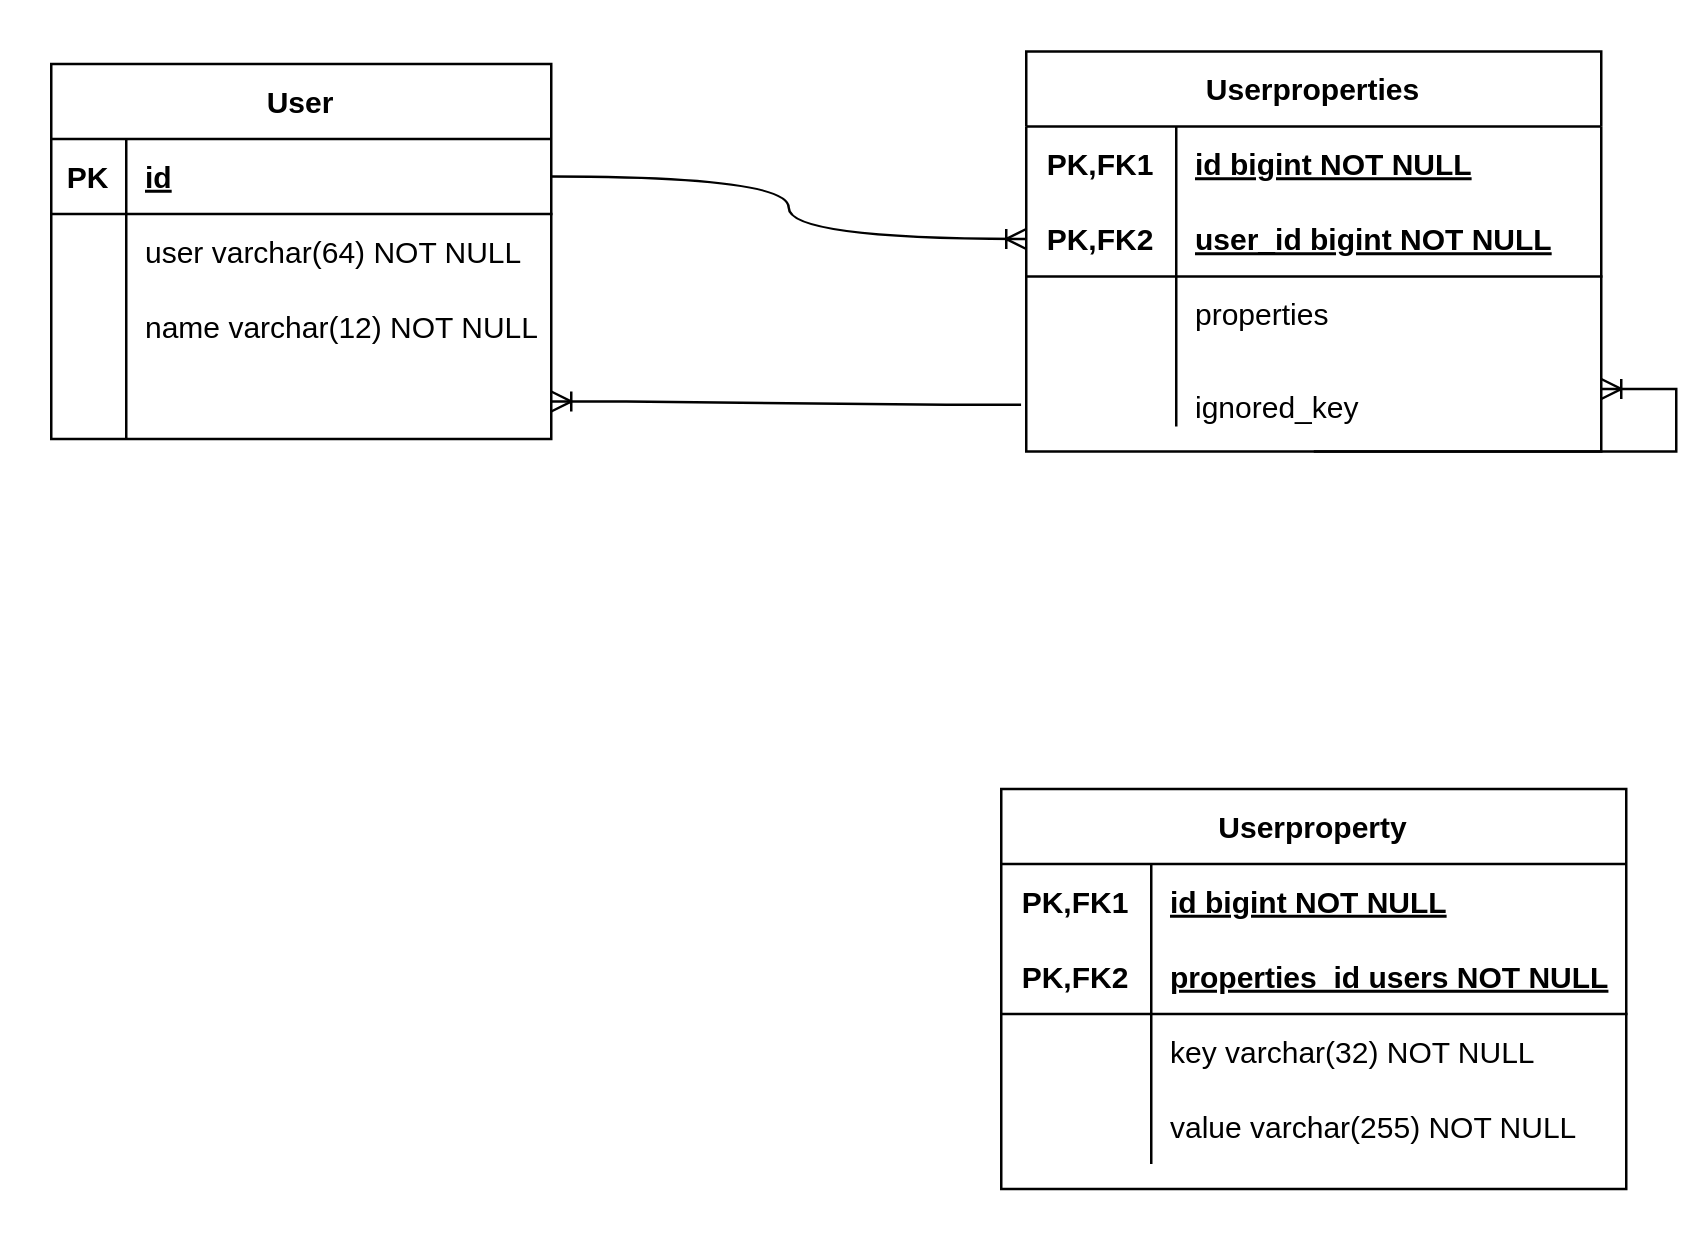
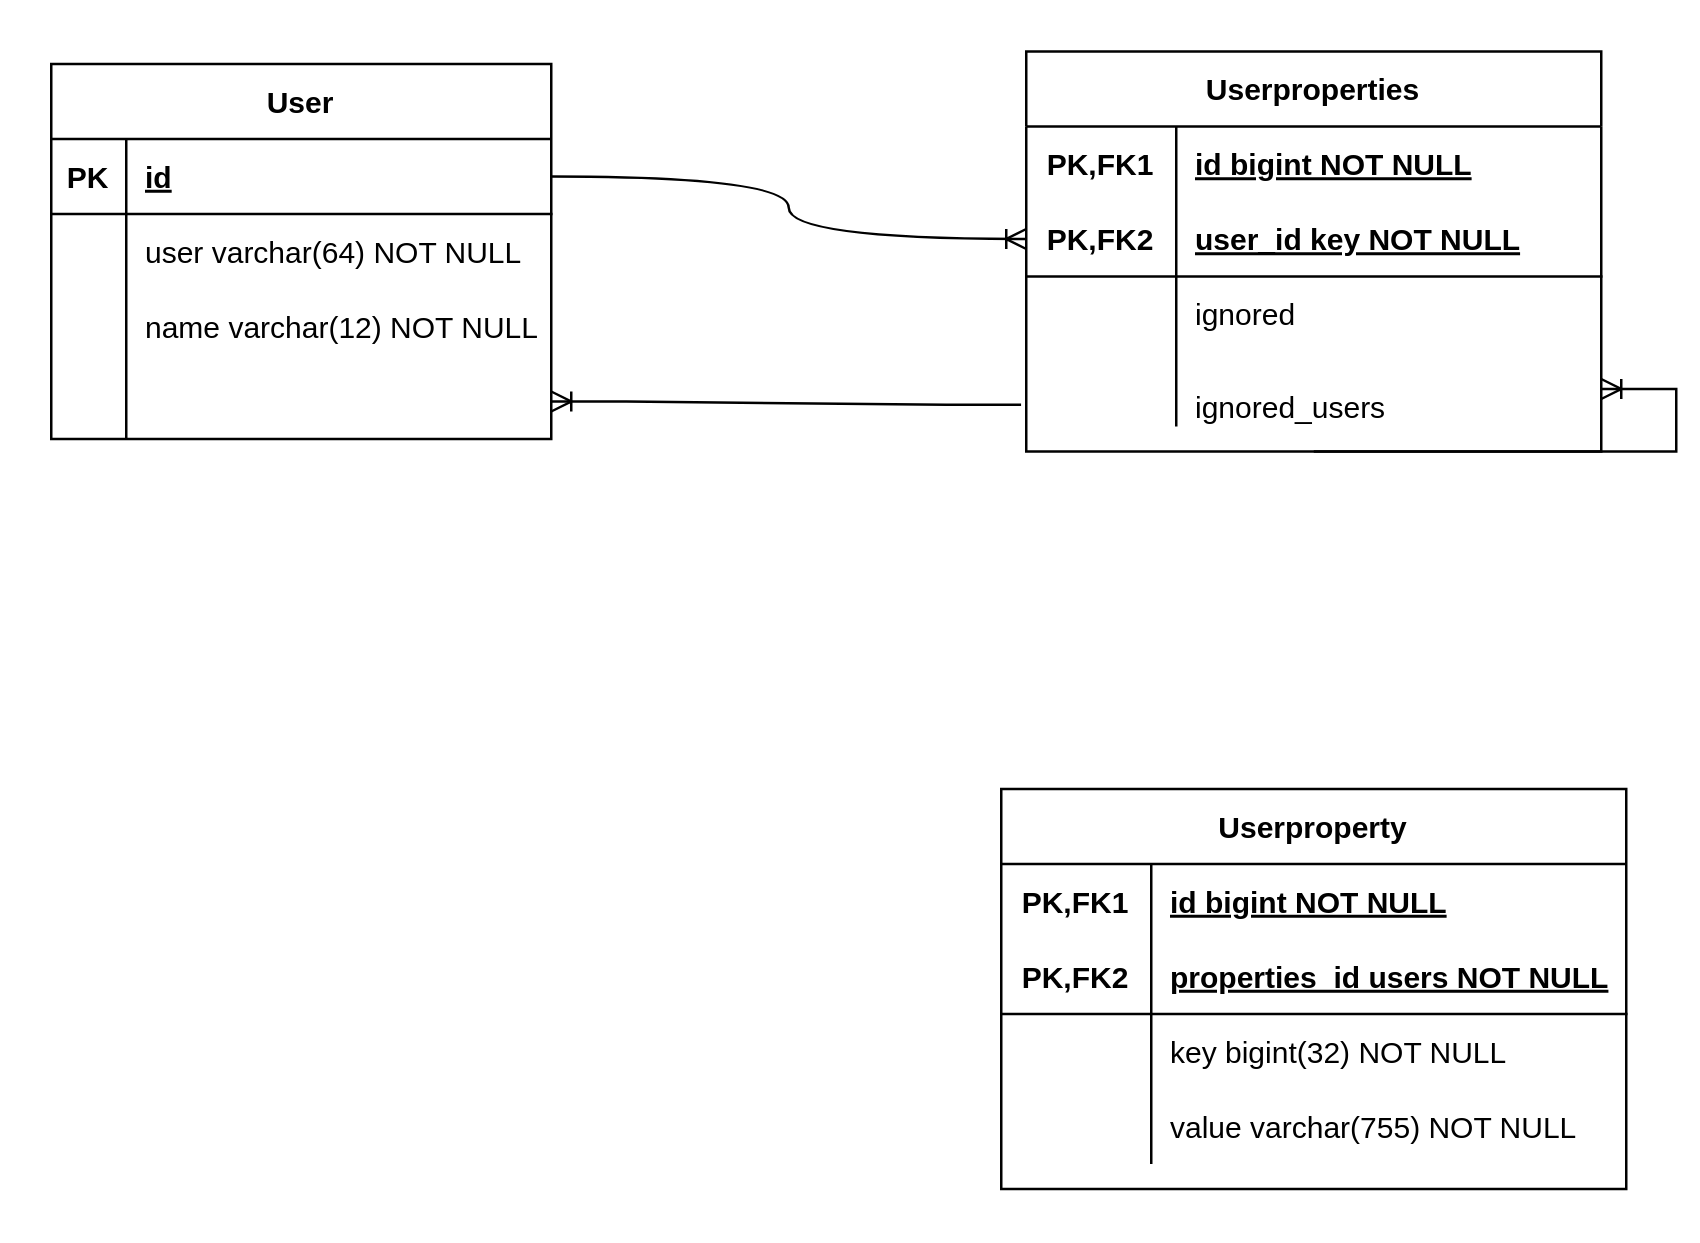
  <mxCell id="0" />
  <mxCell id="1" parent="0" />
  <mxCell id="2" value="User" style="shape=table;startSize=30;container=1;collapsible=1;childLayout=tableLayout;fixedRows=1;rowLines=0;fontStyle=1;align=center;resizeLast=1;" vertex="1" parent="1"><mxGeometry x="20" y="25" width="200" height="150" as="geometry" /></mxCell>
  <mxCell id="3" value="" style="shape=tableRow;horizontal=0;startSize=0;swimlaneHead=0;swimlaneBody=0;fillColor=none;collapsible=0;dropTarget=0;points=[[0,0.5],[1,0.5]];portConstraint=eastwest;top=0;left=0;right=0;bottom=1;" vertex="1" parent="2"><mxGeometry y="30" width="200" height="30" as="geometry" /></mxCell>
  <mxCell id="4" value="PK" style="shape=partialRectangle;connectable=0;fillColor=none;top=0;left=0;bottom=0;right=0;fontStyle=1;overflow=hidden;" vertex="1" parent="3"><mxGeometry width="30" height="30" as="geometry"><mxRectangle width="30" height="30" as="alternateBounds" /></mxGeometry></mxCell>
  <mxCell id="5" value="id" style="shape=partialRectangle;connectable=0;fillColor=none;top=0;left=0;bottom=0;right=0;align=left;spacingLeft=6;fontStyle=5;overflow=hidden;" vertex="1" parent="3"><mxGeometry x="30" width="170" height="30" as="geometry"><mxRectangle width="170" height="30" as="alternateBounds" /></mxGeometry></mxCell>
  <mxCell id="6" value="" style="shape=tableRow;horizontal=0;startSize=0;swimlaneHead=0;swimlaneBody=0;fillColor=none;collapsible=0;dropTarget=0;points=[[0,0.5],[1,0.5]];portConstraint=eastwest;top=0;left=0;right=0;bottom=0;" vertex="1" parent="2"><mxGeometry y="60" width="200" height="30" as="geometry" /></mxCell>
  <mxCell id="7" value="" style="shape=partialRectangle;connectable=0;fillColor=none;top=0;left=0;bottom=0;right=0;editable=1;overflow=hidden;" vertex="1" parent="6"><mxGeometry width="30" height="30" as="geometry"><mxRectangle width="30" height="30" as="alternateBounds" /></mxGeometry></mxCell>
  <mxCell id="8" value="user varchar(64) NOT NULL" style="shape=partialRectangle;connectable=0;fillColor=none;top=0;left=0;bottom=0;right=0;align=left;spacingLeft=6;overflow=hidden;" vertex="1" parent="6"><mxGeometry x="30" width="170" height="30" as="geometry"><mxRectangle width="170" height="30" as="alternateBounds" /></mxGeometry></mxCell>
  <mxCell id="9" value="" style="shape=tableRow;horizontal=0;startSize=0;swimlaneHead=0;swimlaneBody=0;fillColor=none;collapsible=0;dropTarget=0;points=[[0,0.5],[1,0.5]];portConstraint=eastwest;top=0;left=0;right=0;bottom=0;" vertex="1" parent="2"><mxGeometry y="90" width="200" height="30" as="geometry" /></mxCell>
  <mxCell id="10" value="" style="shape=partialRectangle;connectable=0;fillColor=none;top=0;left=0;bottom=0;right=0;editable=1;overflow=hidden;" vertex="1" parent="9"><mxGeometry width="30" height="30" as="geometry"><mxRectangle width="30" height="30" as="alternateBounds" /></mxGeometry></mxCell>
  <mxCell id="11" value="name varchar(12) NOT NULL" style="shape=partialRectangle;connectable=0;fillColor=none;top=0;left=0;bottom=0;right=0;align=left;spacingLeft=6;overflow=hidden;" vertex="1" parent="9"><mxGeometry x="30" width="170" height="30" as="geometry"><mxRectangle width="170" height="30" as="alternateBounds" /></mxGeometry></mxCell>
  <mxCell id="12" value="" style="shape=tableRow;horizontal=0;startSize=0;swimlaneHead=0;swimlaneBody=0;fillColor=none;collapsible=0;dropTarget=0;points=[[0,0.5],[1,0.5]];portConstraint=eastwest;top=0;left=0;right=0;bottom=0;" vertex="1" parent="2"><mxGeometry y="120" width="200" height="30" as="geometry" /></mxCell>
  <mxCell id="13" value="" style="shape=partialRectangle;connectable=0;fillColor=none;top=0;left=0;bottom=0;right=0;editable=1;overflow=hidden;" vertex="1" parent="12"><mxGeometry width="30" height="30" as="geometry"><mxRectangle width="30" height="30" as="alternateBounds" /></mxGeometry></mxCell>
  <mxCell id="14" value="" style="shape=partialRectangle;connectable=0;fillColor=none;top=0;left=0;bottom=0;right=0;align=left;spacingLeft=6;overflow=hidden;" vertex="1" parent="12"><mxGeometry x="30" width="170" height="30" as="geometry"><mxRectangle width="170" height="30" as="alternateBounds" /></mxGeometry></mxCell>
  <mxCell id="15" value="Userproperties" style="shape=table;startSize=30;container=1;collapsible=1;childLayout=tableLayout;fixedRows=1;rowLines=0;fontStyle=1;align=center;resizeLast=1;" vertex="1" parent="1"><mxGeometry x="410" y="20" width="230" height="160" as="geometry" /></mxCell>
  <mxCell id="16" value="" style="shape=tableRow;horizontal=0;startSize=0;swimlaneHead=0;swimlaneBody=0;fillColor=none;collapsible=0;dropTarget=0;points=[[0,0.5],[1,0.5]];portConstraint=eastwest;top=0;left=0;right=0;bottom=0;" vertex="1" parent="15"><mxGeometry y="30" width="230" height="30" as="geometry" /></mxCell>
  <mxCell id="17" value="PK,FK1" style="shape=partialRectangle;connectable=0;fillColor=none;top=0;left=0;bottom=0;right=0;fontStyle=1;overflow=hidden;" vertex="1" parent="16"><mxGeometry width="60" height="30" as="geometry"><mxRectangle width="60" height="30" as="alternateBounds" /></mxGeometry></mxCell>
  <mxCell id="18" value="id bigint NOT NULL" style="shape=partialRectangle;connectable=0;fillColor=none;top=0;left=0;bottom=0;right=0;align=left;spacingLeft=6;fontStyle=5;overflow=hidden;" vertex="1" parent="16"><mxGeometry x="60" width="170" height="30" as="geometry"><mxRectangle width="170" height="30" as="alternateBounds" /></mxGeometry></mxCell>
  <mxCell id="19" value="" style="shape=tableRow;horizontal=0;startSize=0;swimlaneHead=0;swimlaneBody=0;fillColor=none;collapsible=0;dropTarget=0;points=[[0,0.5],[1,0.5]];portConstraint=eastwest;top=0;left=0;right=0;bottom=1;" vertex="1" parent="15"><mxGeometry y="60" width="230" height="30" as="geometry" /></mxCell>
  <mxCell id="20" value="PK,FK2" style="shape=partialRectangle;connectable=0;fillColor=none;top=0;left=0;bottom=0;right=0;fontStyle=1;overflow=hidden;" vertex="1" parent="19"><mxGeometry width="60" height="30" as="geometry"><mxRectangle width="60" height="30" as="alternateBounds" /></mxGeometry></mxCell>
- <mxCell id="21" value="user_id bigint NOT NULL" style="shape=partialRectangle;connectable=0;fillColor=none;top=0;left=0;bottom=0;right=0;align=left;spacingLeft=6;fontStyle=5;overflow=hidden;" vertex="1" parent="19"><mxGeometry x="60" width="170" height="30" as="geometry"><mxRectangle width="170" height="30" as="alternateBounds" /></mxGeometry></mxCell>
+ <mxCell id="21" value="user_id key NOT NULL" style="shape=partialRectangle;connectable=0;fillColor=none;top=0;left=0;bottom=0;right=0;align=left;spacingLeft=6;fontStyle=5;overflow=hidden;" vertex="1" parent="19"><mxGeometry x="60" width="170" height="30" as="geometry"><mxRectangle width="170" height="30" as="alternateBounds" /></mxGeometry></mxCell>
  <mxCell id="22" value="" style="shape=tableRow;horizontal=0;startSize=0;swimlaneHead=0;swimlaneBody=0;fillColor=none;collapsible=0;dropTarget=0;points=[[0,0.5],[1,0.5]];portConstraint=eastwest;top=0;left=0;right=0;bottom=0;" vertex="1" parent="15"><mxGeometry y="90" width="230" height="30" as="geometry" /></mxCell>
  <mxCell id="23" value="" style="shape=partialRectangle;connectable=0;fillColor=none;top=0;left=0;bottom=0;right=0;editable=1;overflow=hidden;" vertex="1" parent="22"><mxGeometry width="60" height="30" as="geometry"><mxRectangle width="60" height="30" as="alternateBounds" /></mxGeometry></mxCell>
- <mxCell id="24" value="properties" style="shape=partialRectangle;connectable=0;fillColor=none;top=0;left=0;bottom=0;right=0;align=left;spacingLeft=6;overflow=hidden;" vertex="1" parent="22"><mxGeometry x="60" width="170" height="30" as="geometry"><mxRectangle width="170" height="30" as="alternateBounds" /></mxGeometry></mxCell>
+ <mxCell id="24" value="ignored" style="shape=partialRectangle;connectable=0;fillColor=none;top=0;left=0;bottom=0;right=0;align=left;spacingLeft=6;overflow=hidden;" vertex="1" parent="22"><mxGeometry x="60" width="170" height="30" as="geometry"><mxRectangle width="170" height="30" as="alternateBounds" /></mxGeometry></mxCell>
  <mxCell id="25" value="" style="shape=tableRow;horizontal=0;startSize=0;swimlaneHead=0;swimlaneBody=0;fillColor=none;collapsible=0;dropTarget=0;points=[[0,0.5],[1,0.5]];portConstraint=eastwest;top=0;left=0;right=0;bottom=0;" vertex="1" parent="15"><mxGeometry y="120" width="230" height="30" as="geometry" /></mxCell>
  <mxCell id="26" value="" style="shape=partialRectangle;connectable=0;fillColor=none;top=0;left=0;bottom=0;right=0;editable=1;overflow=hidden;" vertex="1" parent="25"><mxGeometry width="60" height="30" as="geometry"><mxRectangle width="60" height="30" as="alternateBounds" /></mxGeometry></mxCell>
- <mxCell id="27" value="&#10;ignored_key&#10;" style="shape=partialRectangle;connectable=0;fillColor=none;top=0;left=0;bottom=0;right=0;align=left;spacingLeft=6;overflow=hidden;" vertex="1" parent="25"><mxGeometry x="60" width="170" height="30" as="geometry"><mxRectangle width="170" height="30" as="alternateBounds" /></mxGeometry></mxCell>
+ <mxCell id="27" value="&#10;ignored_users&#10;" style="shape=partialRectangle;connectable=0;fillColor=none;top=0;left=0;bottom=0;right=0;align=left;spacingLeft=6;overflow=hidden;" vertex="1" parent="25"><mxGeometry x="60" width="170" height="30" as="geometry"><mxRectangle width="170" height="30" as="alternateBounds" /></mxGeometry></mxCell>
  <mxCell id="28" value="Userproperty" style="shape=table;startSize=30;container=1;collapsible=1;childLayout=tableLayout;fixedRows=1;rowLines=0;fontStyle=1;align=center;resizeLast=1;" vertex="1" parent="1"><mxGeometry x="400" y="315" width="250" height="160" as="geometry" /></mxCell>
  <mxCell id="29" value="" style="shape=tableRow;horizontal=0;startSize=0;swimlaneHead=0;swimlaneBody=0;fillColor=none;collapsible=0;dropTarget=0;points=[[0,0.5],[1,0.5]];portConstraint=eastwest;top=0;left=0;right=0;bottom=0;" vertex="1" parent="28"><mxGeometry y="30" width="250" height="30" as="geometry" /></mxCell>
  <mxCell id="30" value="PK,FK1" style="shape=partialRectangle;connectable=0;fillColor=none;top=0;left=0;bottom=0;right=0;fontStyle=1;overflow=hidden;" vertex="1" parent="29"><mxGeometry width="60" height="30" as="geometry"><mxRectangle width="60" height="30" as="alternateBounds" /></mxGeometry></mxCell>
  <mxCell id="31" value="id bigint NOT NULL" style="shape=partialRectangle;connectable=0;fillColor=none;top=0;left=0;bottom=0;right=0;align=left;spacingLeft=6;fontStyle=5;overflow=hidden;" vertex="1" parent="29"><mxGeometry x="60" width="190" height="30" as="geometry"><mxRectangle width="190" height="30" as="alternateBounds" /></mxGeometry></mxCell>
  <mxCell id="32" value="" style="shape=tableRow;horizontal=0;startSize=0;swimlaneHead=0;swimlaneBody=0;fillColor=none;collapsible=0;dropTarget=0;points=[[0,0.5],[1,0.5]];portConstraint=eastwest;top=0;left=0;right=0;bottom=1;" vertex="1" parent="28"><mxGeometry y="60" width="250" height="30" as="geometry" /></mxCell>
  <mxCell id="33" value="PK,FK2" style="shape=partialRectangle;connectable=0;fillColor=none;top=0;left=0;bottom=0;right=0;fontStyle=1;overflow=hidden;" vertex="1" parent="32"><mxGeometry width="60" height="30" as="geometry"><mxRectangle width="60" height="30" as="alternateBounds" /></mxGeometry></mxCell>
  <mxCell id="34" value="properties_id users NOT NULL" style="shape=partialRectangle;connectable=0;fillColor=none;top=0;left=0;bottom=0;right=0;align=left;spacingLeft=6;fontStyle=5;overflow=hidden;" vertex="1" parent="32"><mxGeometry x="60" width="190" height="30" as="geometry"><mxRectangle width="190" height="30" as="alternateBounds" /></mxGeometry></mxCell>
  <mxCell id="35" value="" style="shape=tableRow;horizontal=0;startSize=0;swimlaneHead=0;swimlaneBody=0;fillColor=none;collapsible=0;dropTarget=0;points=[[0,0.5],[1,0.5]];portConstraint=eastwest;top=0;left=0;right=0;bottom=0;" vertex="1" parent="28"><mxGeometry y="90" width="250" height="30" as="geometry" /></mxCell>
  <mxCell id="36" value="" style="shape=partialRectangle;connectable=0;fillColor=none;top=0;left=0;bottom=0;right=0;editable=1;overflow=hidden;" vertex="1" parent="35"><mxGeometry width="60" height="30" as="geometry"><mxRectangle width="60" height="30" as="alternateBounds" /></mxGeometry></mxCell>
- <mxCell id="37" value="key varchar(32) NOT NULL" style="shape=partialRectangle;connectable=0;fillColor=none;top=0;left=0;bottom=0;right=0;align=left;spacingLeft=6;overflow=hidden;" vertex="1" parent="35"><mxGeometry x="60" width="190" height="30" as="geometry"><mxRectangle width="190" height="30" as="alternateBounds" /></mxGeometry></mxCell>
+ <mxCell id="37" value="key bigint(32) NOT NULL" style="shape=partialRectangle;connectable=0;fillColor=none;top=0;left=0;bottom=0;right=0;align=left;spacingLeft=6;overflow=hidden;" vertex="1" parent="35"><mxGeometry x="60" width="190" height="30" as="geometry"><mxRectangle width="190" height="30" as="alternateBounds" /></mxGeometry></mxCell>
  <mxCell id="38" value="" style="shape=tableRow;horizontal=0;startSize=0;swimlaneHead=0;swimlaneBody=0;fillColor=none;collapsible=0;dropTarget=0;points=[[0,0.5],[1,0.5]];portConstraint=eastwest;top=0;left=0;right=0;bottom=0;" vertex="1" parent="28"><mxGeometry y="120" width="250" height="30" as="geometry" /></mxCell>
  <mxCell id="39" value="" style="shape=partialRectangle;connectable=0;fillColor=none;top=0;left=0;bottom=0;right=0;editable=1;overflow=hidden;" vertex="1" parent="38"><mxGeometry width="60" height="30" as="geometry"><mxRectangle width="60" height="30" as="alternateBounds" /></mxGeometry></mxCell>
- <mxCell id="40" value="value varchar(255) NOT NULL" style="shape=partialRectangle;connectable=0;fillColor=none;top=0;left=0;bottom=0;right=0;align=left;spacingLeft=6;overflow=hidden;" vertex="1" parent="38"><mxGeometry x="60" width="190" height="30" as="geometry"><mxRectangle width="190" height="30" as="alternateBounds" /></mxGeometry></mxCell>
+ <mxCell id="40" value="value varchar(755) NOT NULL" style="shape=partialRectangle;connectable=0;fillColor=none;top=0;left=0;bottom=0;right=0;align=left;spacingLeft=6;overflow=hidden;" vertex="1" parent="38"><mxGeometry x="60" width="190" height="30" as="geometry"><mxRectangle width="190" height="30" as="alternateBounds" /></mxGeometry></mxCell>
  <mxCell id="41" value="" style="edgeStyle=orthogonalEdgeStyle;fontSize=12;html=1;endArrow=ERoneToMany;rounded=0;entryX=0;entryY=0.5;entryDx=0;entryDy=0;exitX=1;exitY=0.5;exitDx=0;exitDy=0;curved=1;" edge="1" parent="1" source="3" target="19"><mxGeometry width="100" height="100" relative="1" as="geometry"><mxPoint x="260" y="70" as="sourcePoint" /><mxPoint x="470" y="95" as="targetPoint" /></mxGeometry></mxCell>
  <mxCell id="42" value="" style="edgeStyle=entityRelationEdgeStyle;fontSize=12;html=1;endArrow=ERoneToMany;rounded=0;exitX=-0.009;exitY=0.711;exitDx=0;exitDy=0;exitPerimeter=0;entryX=1;entryY=0.5;entryDx=0;entryDy=0;" edge="1" parent="1" source="25" target="12"><mxGeometry width="100" height="100" relative="1" as="geometry"><mxPoint x="190" y="235" as="sourcePoint" /><mxPoint x="220" y="75" as="targetPoint" /></mxGeometry></mxCell>
  <mxCell id="43" value="" style="edgeStyle=entityRelationEdgeStyle;fontSize=12;html=1;endArrow=ERoneToMany;rounded=0;exitX=0.5;exitY=1;exitDx=0;exitDy=0;" edge="1" parent="1" source="15" target="27"><mxGeometry width="100" height="100" relative="1" as="geometry"><mxPoint x="290" y="425" as="sourcePoint" /><mxPoint x="490" y="295" as="targetPoint" /></mxGeometry></mxCell>
